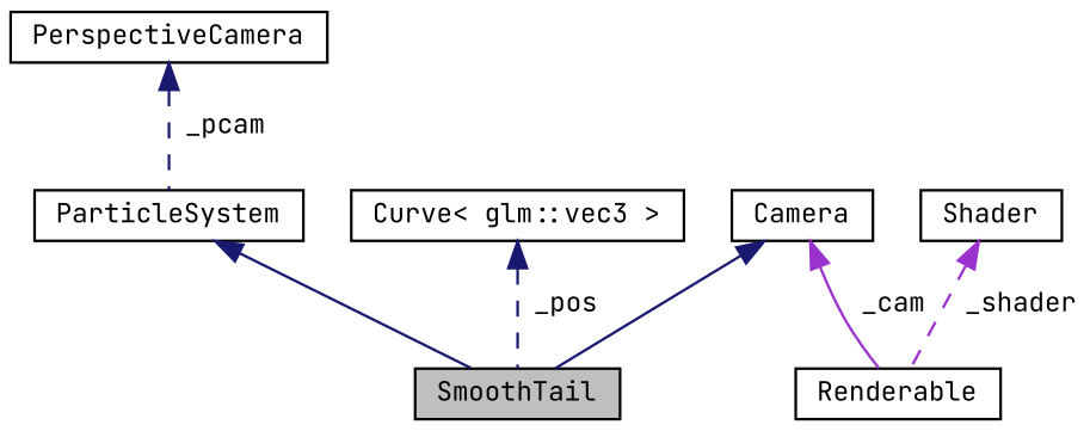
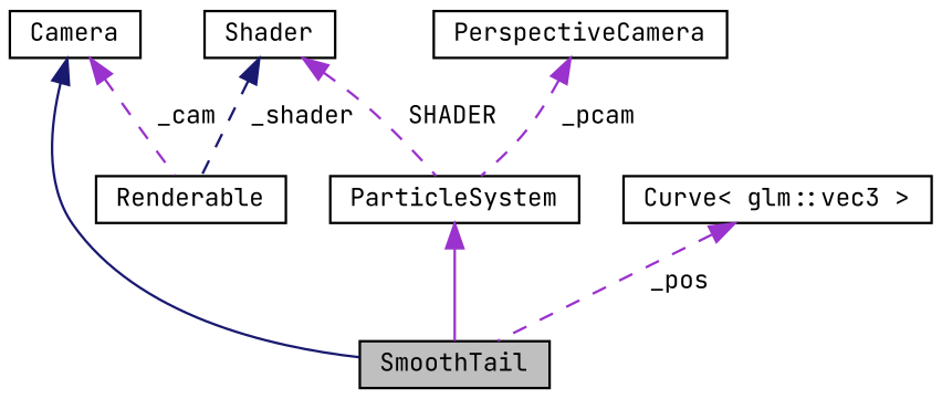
  digraph {
    fontname="JetBrains Mono"
    node [color=black fillcolor=white fontname="JetBrains Mono" fontsize=10 shape=record style=filled]
    edge [color=darkorchid3 dir=back fontname="JetBrains Mono" fontsize=10 labelfontname=Helvetica labelfontsize=10 style=dashed]
    n1 [fillcolor=grey75 fontcolor=black height=0.2 label=SmoothTail width=0.4]
    n2 [height=0.2 label=ParticleSystem width=0.4]
    n3 [height=0.2 label=Renderable width=0.4]
    n4 [height=0.2 label=Shader width=0.4]
    n5 [height=0.2 label=Camera width=0.4]
    n6 [height=0.2 label=PerspectiveCamera width=0.4]
    n7 [height=0.2 label="Curve\< glm::vec3 \>" width=0.4]
-   n2 -> n1 [color=midnightblue style=solid]
-   n4 -> n3 [label=" _shader"]
+   n2 -> n1 [style=solid]
+   n4 -> n2 [label=" SHADER"]
+   n4 -> n3 [color=midnightblue label=" _shader"]
    n5 -> n1 [color=midnightblue style=solid]
-   n5 -> n3 [label=" _cam" style=solid]
-   n6 -> n2 [color=midnightblue label=" _pcam"]
-   n7 -> n1 [color=midnightblue label=" _pos"]
+   n5 -> n3 [label=" _cam"]
+   n6 -> n2 [label=" _pcam"]
+   n7 -> n1 [label=" _pos"]
  }
